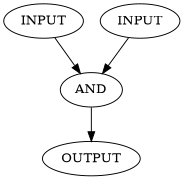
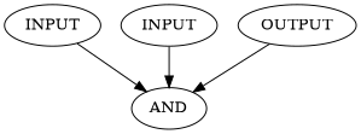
  digraph {
    n1 [label=INPUT]
    n2 [label=AND]
    n3 [label=INPUT]
    n4 [label=OUTPUT]
    n1 -> n2
-   n2 -> n4
+   n4 -> n2
    n3 -> n2
  }
